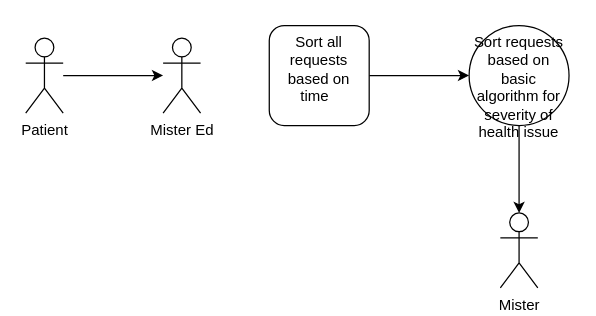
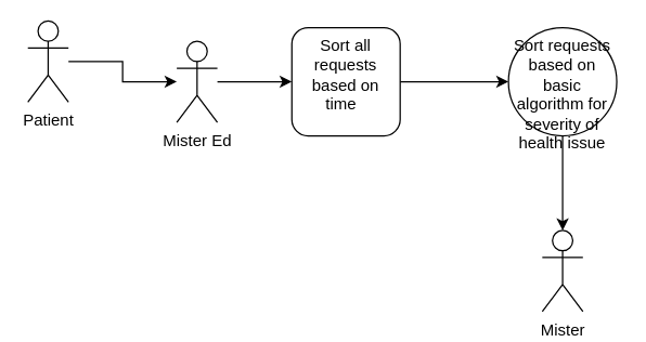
  <mxCell id="0" />
  <mxCell id="1" parent="0" />
  <mxCell id="2" value="" style="edgeStyle=orthogonalEdgeStyle;rounded=0;orthogonalLoop=1;jettySize=auto;html=1;" edge="1" parent="1" source="3" target="7"><mxGeometry relative="1" as="geometry" /></mxCell>
- <mxCell id="3" value="Patient" style="shape=umlActor;verticalLabelPosition=bottom;verticalAlign=top;html=1;outlineConnect=0;" vertex="1" parent="1"><mxGeometry x="20" y="30" width="30" height="60" as="geometry" /></mxCell>
+ <mxCell id="3" value="Patient" style="shape=umlActor;verticalLabelPosition=bottom;verticalAlign=top;html=1;outlineConnect=0;" vertex="1" parent="1"><mxGeometry x="20" y="15" width="30" height="60" as="geometry" /></mxCell>
  <mxCell id="4" value="" style="edgeStyle=orthogonalEdgeStyle;rounded=0;orthogonalLoop=1;jettySize=auto;html=1;" edge="1" parent="1" source="5" target="9"><mxGeometry relative="1" as="geometry" /></mxCell>
  <mxCell id="5" value="Sort all requests based on time&amp;nbsp;&amp;nbsp;" style="whiteSpace=wrap;html=1;verticalAlign=top;rounded=1;" vertex="1" parent="1"><mxGeometry x="215" y="20" width="80" height="80" as="geometry" /></mxCell>
+ <mxCell id="6" value="" style="edgeStyle=orthogonalEdgeStyle;rounded=0;orthogonalLoop=1;jettySize=auto;html=1;" edge="1" parent="1" source="7" target="5"><mxGeometry relative="1" as="geometry" /></mxCell>
  <mxCell id="7" value="Mister Ed" style="shape=umlActor;verticalLabelPosition=bottom;verticalAlign=top;html=1;outlineConnect=0;" vertex="1" parent="1"><mxGeometry x="130" y="30" width="30" height="60" as="geometry" /></mxCell>
  <mxCell id="8" value="" style="edgeStyle=orthogonalEdgeStyle;rounded=0;orthogonalLoop=1;jettySize=auto;html=1;" edge="1" parent="1" source="9" target="10"><mxGeometry relative="1" as="geometry" /></mxCell>
  <mxCell id="9" value="Sort requests based on basic algorithm for severity of health issue" style="ellipse;whiteSpace=wrap;html=1;verticalAlign=top;" vertex="1" parent="1"><mxGeometry x="375" y="20" width="80" height="80" as="geometry" /></mxCell>
  <mxCell id="10" value="Mister" style="shape=umlActor;verticalLabelPosition=bottom;verticalAlign=top;html=1;outlineConnect=0;" vertex="1" parent="1"><mxGeometry x="400" y="170" width="30" height="60" as="geometry" /></mxCell>
